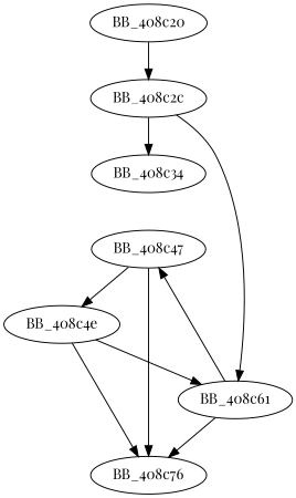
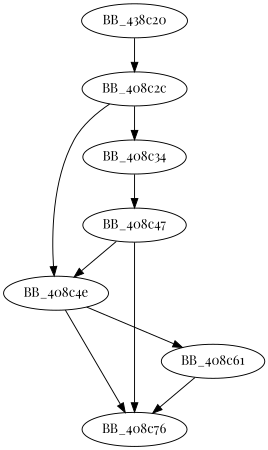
  digraph {
    fontname="Playfair Display"
    node [fontname="Playfair Display"]
    edge [fontname="Playfair Display"]
-   BB_408c20
+   BB_408c20 [label=BB_438c20]
    BB_408c2c
    BB_408c34
    BB_408c4e
    BB_408c47
    BB_408c76
    BB_408c61
    BB_408c20 -> BB_408c2c
    BB_408c2c -> BB_408c34
-   BB_408c2c -> BB_408c61
-   BB_408c61 -> BB_408c47
+   BB_408c2c -> BB_408c4e
+   BB_408c34 -> BB_408c47
    BB_408c4e -> BB_408c76
    BB_408c4e -> BB_408c61
    BB_408c47 -> BB_408c4e
    BB_408c47 -> BB_408c76
    BB_408c61 -> BB_408c76
  }
